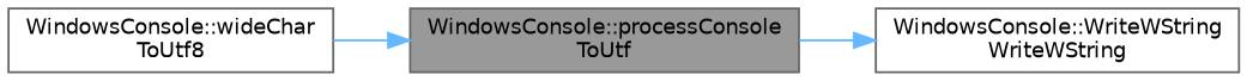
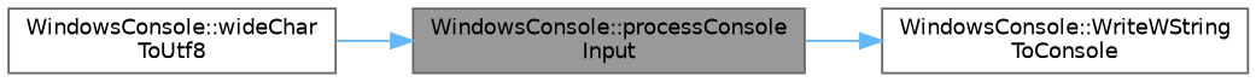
  digraph {
    rankdir=LR
    node [color=grey40 fillcolor=white fontname=Helvetica fontsize=10 shape=box style=filled]
    edge [color=steelblue1 fontname=Helvetica fontsize=10 labelfontname=Helvetica labelfontsize=10 style=solid]
-   n1 [color=gray40 fillcolor=grey60 fontcolor=black height=0.2 label="WindowsConsole::processConsole\lToUtf" width=0.4]
-   n2 [height=0.2 label="WindowsConsole::WriteWString\lWriteWString" width=0.4]
+   n1 [color=gray40 fillcolor=grey60 fontcolor=black height=0.2 label="WindowsConsole::processConsole\lInput" width=0.4]
+   n2 [height=0.2 label="WindowsConsole::WriteWString\lToConsole" width=0.4]
    n3 [height=0.2 label="WindowsConsole::wideChar\lToUtf8" width=0.4]
    n1 -> n2
    n3 -> n1
  }
